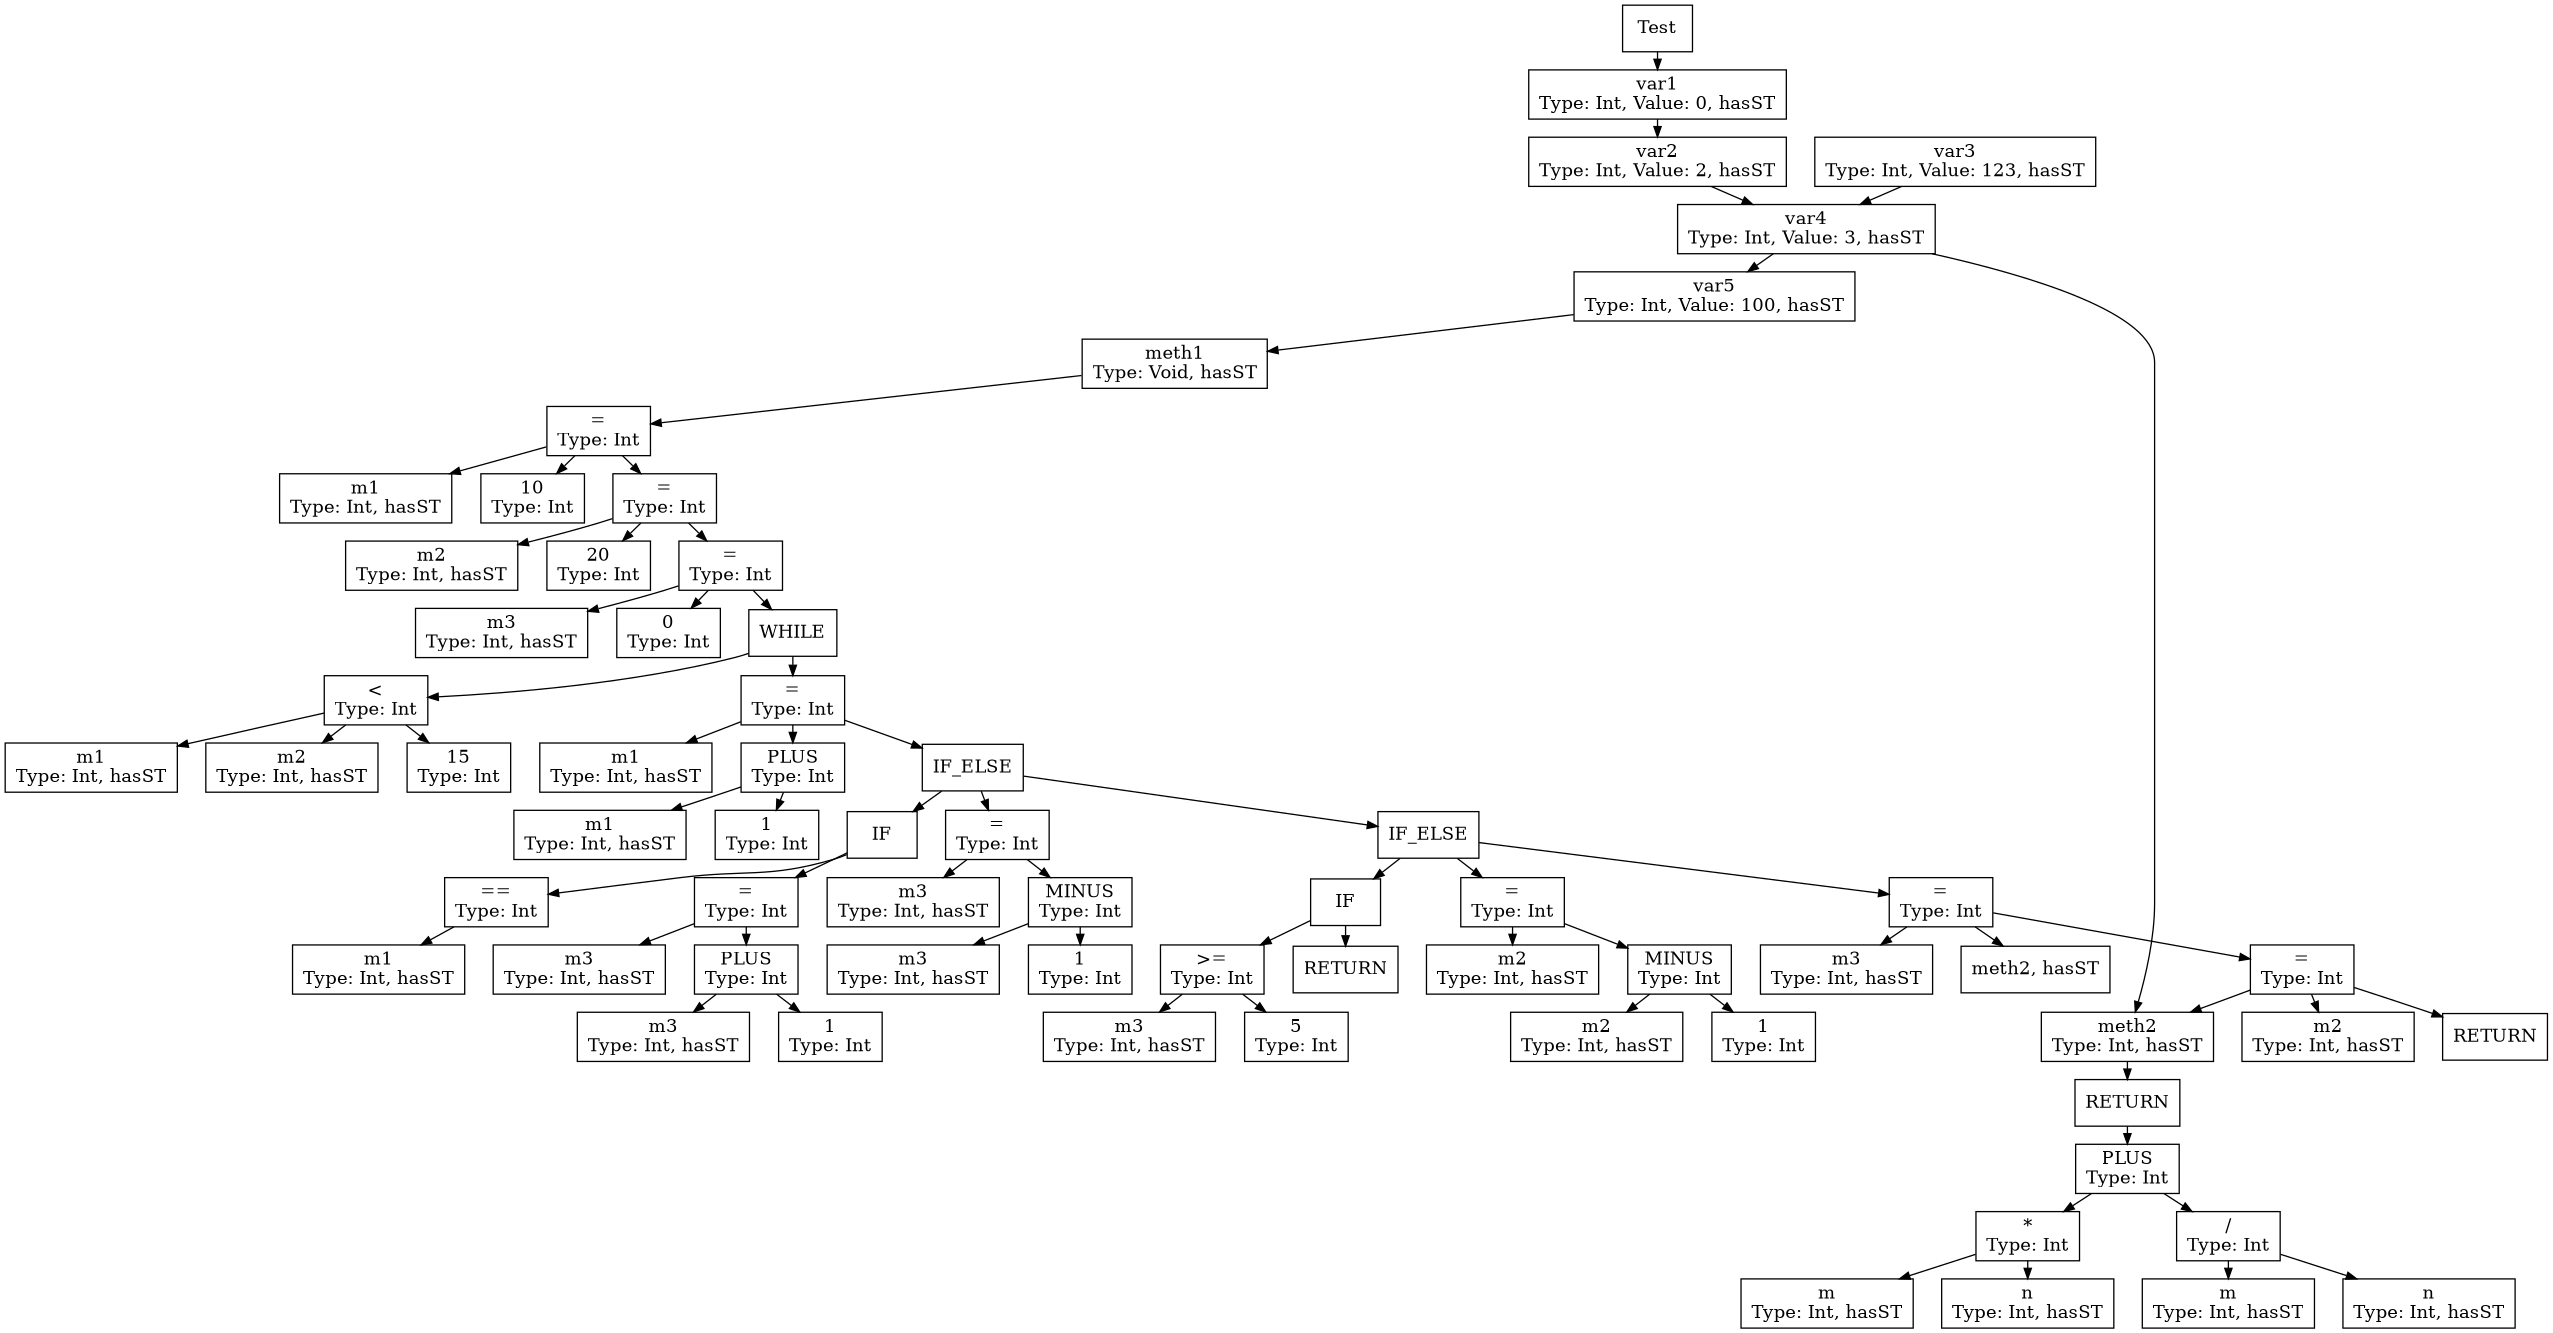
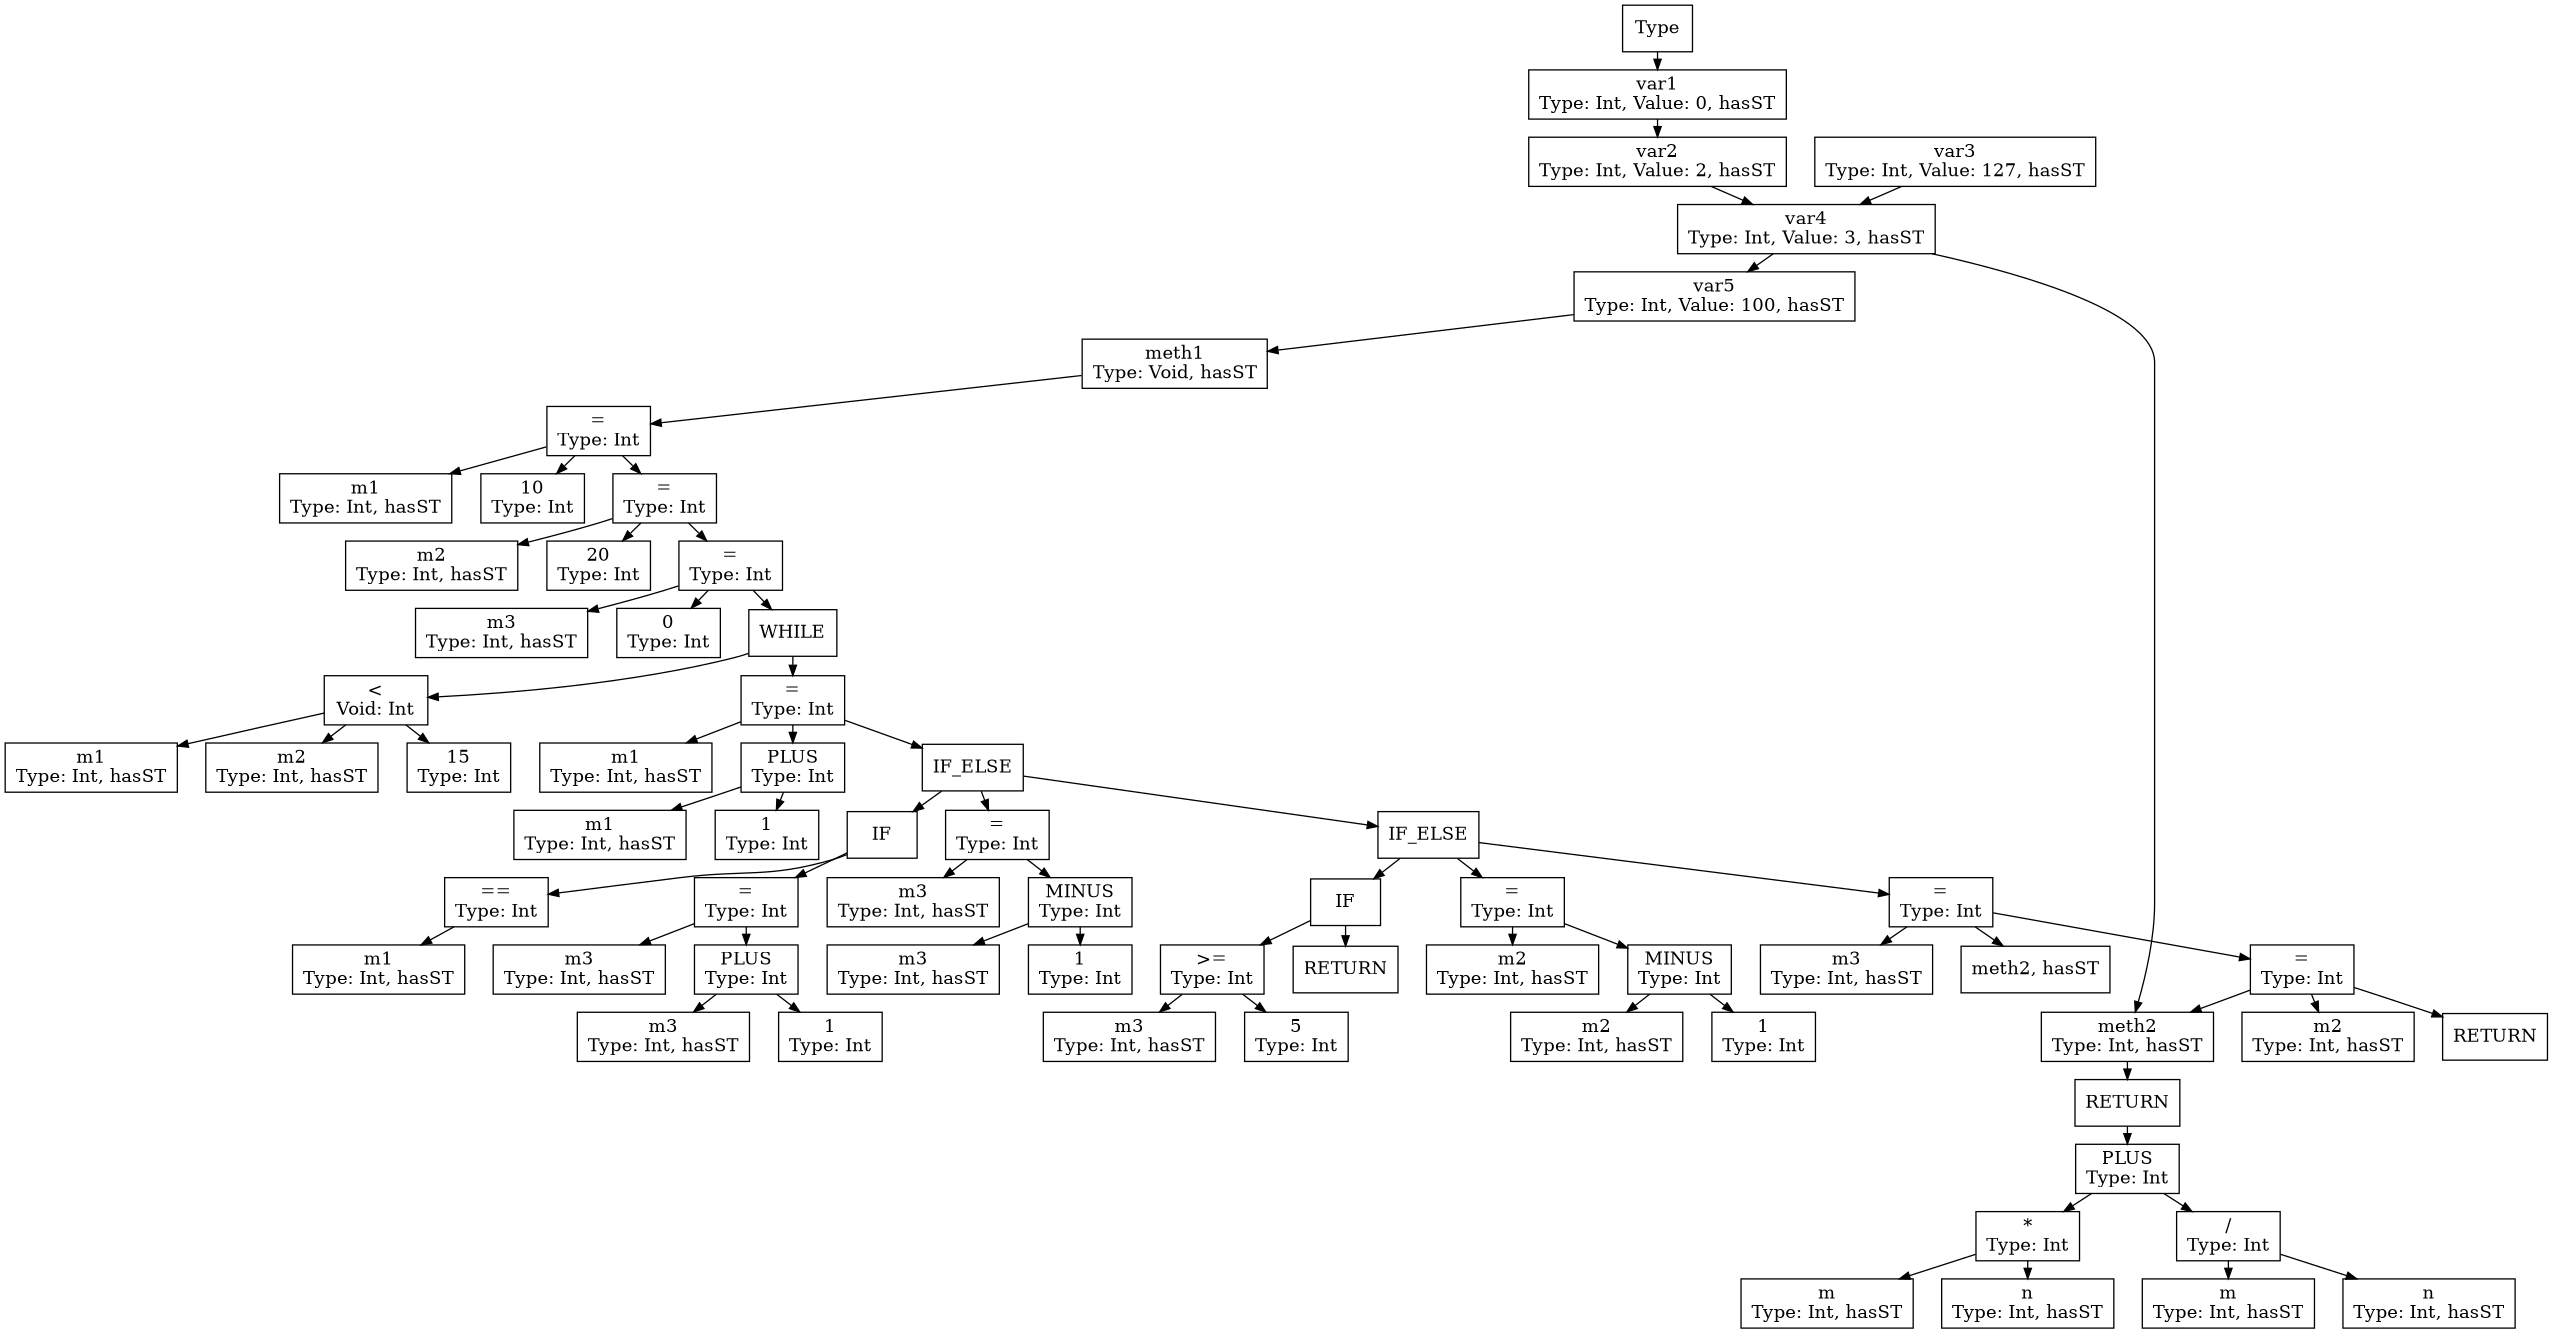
  digraph {
    nodesep=0.3
    ranksep=0.2
    node [shape=box]
    edge [arrowsize=0.8]
-   n1 [label=Test]
+   n1 [label=Type]
    n2 [label="var1\nType: Int, Value: 0, hasST"]
    n3 [label="var2\nType: Int, Value: 2, hasST"]
    n4 [label="var4\nType: Int, Value: 3, hasST"]
-   n5 [label="var3\nType: Int, Value: 123, hasST"]
+   n5 [label="var3\nType: Int, Value: 127, hasST"]
    n6 [label="var5\nType: Int, Value: 100, hasST"]
    n7 [label="meth2\nType: Int, hasST"]
    n8 [label="meth1\nType: Void, hasST"]
    n9 [label="=\nType: Int"]
    n10 [label="m1\nType: Int, hasST"]
    n11 [label="10\nType: Int"]
    n12 [label="=\nType: Int"]
    n13 [label=RETURN]
    n14 [label="m2\nType: Int, hasST"]
    n15 [label="20\nType: Int"]
    n16 [label="=\nType: Int"]
    n17 [label="m3\nType: Int, hasST"]
    n18 [label="0\nType: Int"]
    n19 [label=WHILE]
-   n20 [label="<\nType: Int"]
+   n20 [label="<\nVoid: Int"]
    n21 [label="=\nType: Int"]
    n22 [label="m1\nType: Int, hasST"]
    n23 [label="m2\nType: Int, hasST"]
    n24 [label="15\nType: Int"]
    n25 [label="m1\nType: Int, hasST"]
    n26 [label="PLUS\nType: Int"]
    n27 [label=IF_ELSE]
    n28 [label="m1\nType: Int, hasST"]
    n29 [label="1\nType: Int"]
    n30 [label=IF]
    n31 [label="=\nType: Int"]
    n32 [label=IF_ELSE]
    n33 [label="==\nType: Int"]
    n34 [label="=\nType: Int"]
    n35 [label="m3\nType: Int, hasST"]
    n36 [label="MINUS\nType: Int"]
    n37 [label=IF]
    n38 [label="=\nType: Int"]
    n39 [label="=\nType: Int"]
    n40 [label="m1\nType: Int, hasST"]
    n41 [label="m3\nType: Int, hasST"]
    n42 [label="PLUS\nType: Int"]
    n43 [label="m3\nType: Int, hasST"]
    n44 [label="1\nType: Int"]
    n45 [label="m3\nType: Int, hasST"]
    n46 [label="1\nType: Int"]
    n47 [label=">=\nType: Int"]
    n48 [label=RETURN]
    n49 [label="m2\nType: Int, hasST"]
    n50 [label="MINUS\nType: Int"]
    n51 [label="m3\nType: Int, hasST"]
    n52 [label="meth2, hasST"]
    n53 [label="=\nType: Int"]
    n54 [label="m3\nType: Int, hasST"]
    n55 [label="5\nType: Int"]
    n56 [label="m2\nType: Int, hasST"]
    n57 [label="1\nType: Int"]
    n58 [label="m2\nType: Int, hasST"]
    n59 [label=RETURN]
    n60 [label="PLUS\nType: Int"]
    n61 [label="*\nType: Int"]
    n62 [label="/\nType: Int"]
    n63 [label="m\nType: Int, hasST"]
    n64 [label="n\nType: Int, hasST"]
    n65 [label="m\nType: Int, hasST"]
    n66 [label="n\nType: Int, hasST"]
    n1 -> n2
    n2 -> n3
    n3 -> n4
    n4 -> n6
    n4 -> n7
    n5 -> n4
    n6 -> n8
    n7 -> n13
    n8 -> n9
    n9 -> n10
    n9 -> n11
    n9 -> n12
    n12 -> n14
    n12 -> n15
    n12 -> n16
    n13 -> n60
    n16 -> n17
    n16 -> n18
    n16 -> n19
    n19 -> n20
    n19 -> n21
    n20 -> n22
    n20 -> n23
    n20 -> n24
    n21 -> n25
    n21 -> n26
    n21 -> n27
    n26 -> n28
    n26 -> n29
    n27 -> n30
    n27 -> n31
    n27 -> n32
    n30 -> n33
    n30 -> n34
    n31 -> n35
    n31 -> n36
    n32 -> n37
    n32 -> n38
    n32 -> n39
    n33 -> n40
    n34 -> n41
    n34 -> n42
    n36 -> n45
    n36 -> n46
    n37 -> n47
    n37 -> n48
    n38 -> n49
    n38 -> n50
    n39 -> n51
    n39 -> n52
    n39 -> n53
    n42 -> n43
    n42 -> n44
    n47 -> n54
    n47 -> n55
    n50 -> n56
    n50 -> n57
    n53 -> n7
    n53 -> n58
    n53 -> n59
    n60 -> n61
    n60 -> n62
    n61 -> n63
    n61 -> n64
    n62 -> n65
    n62 -> n66
  }
